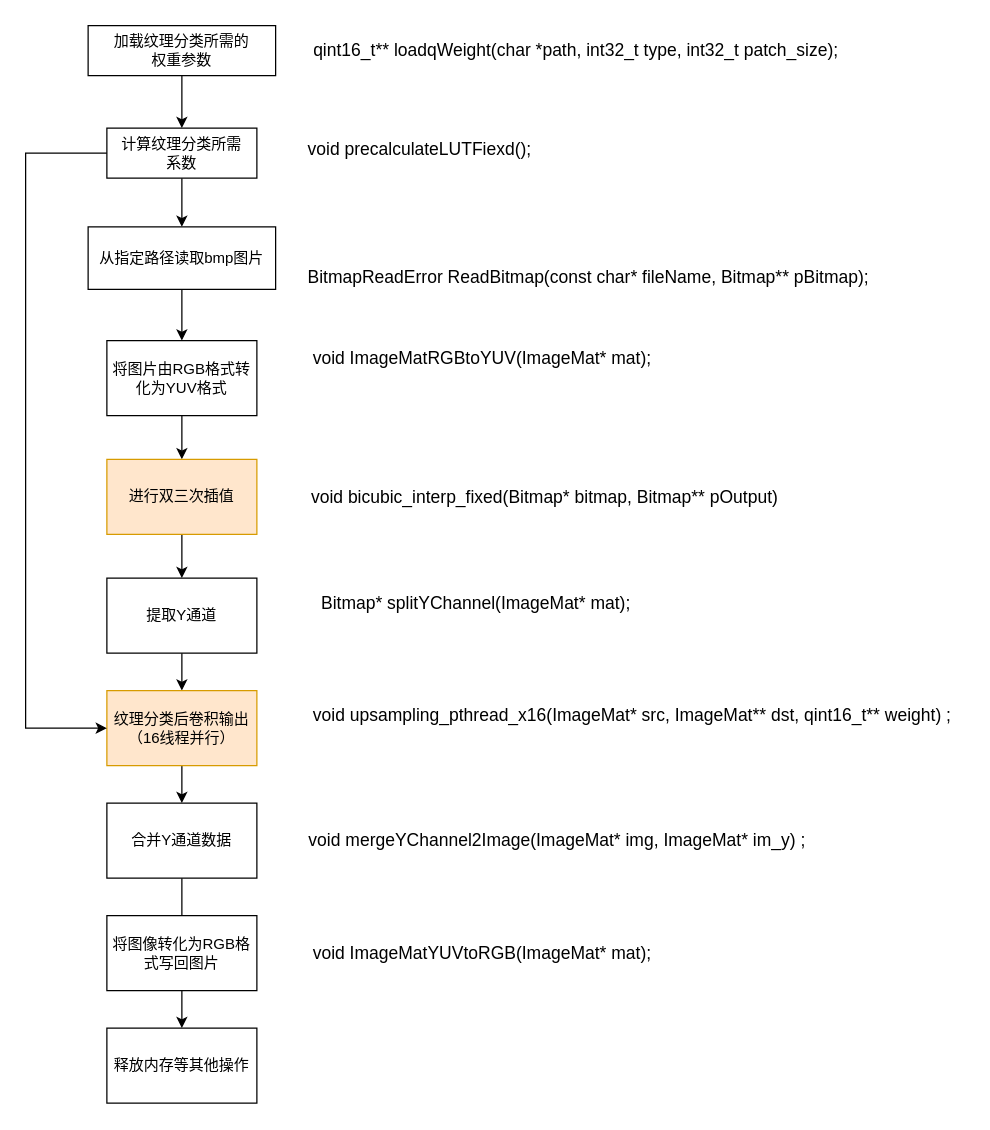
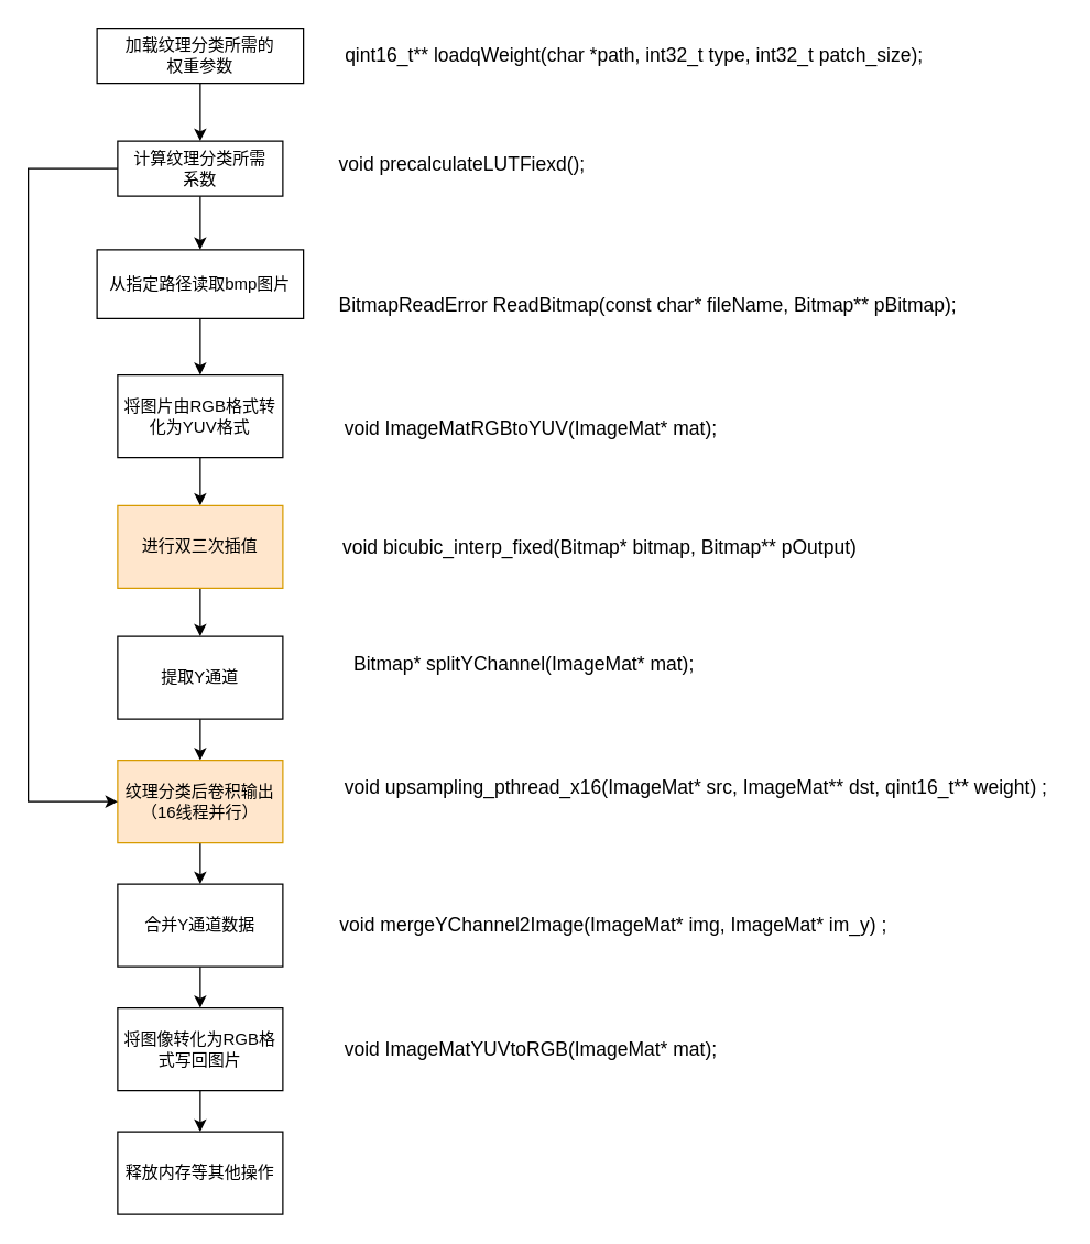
  <mxCell id="0" />
  <mxCell id="1" parent="0" />
  <mxCell id="2" style="edgeStyle=orthogonalEdgeStyle;rounded=0;orthogonalLoop=1;jettySize=auto;html=1;entryX=0.5;entryY=0;entryDx=0;entryDy=0;" parent="1" source="3" target="5" edge="1"><mxGeometry relative="1" as="geometry"><mxPoint x="145" y="110" as="targetPoint" /></mxGeometry></mxCell>
  <mxCell id="3" value="加载纹理分类所需的&lt;br&gt;权重参数" style="rounded=0;whiteSpace=wrap;html=1;" parent="1" vertex="1"><mxGeometry x="70" y="20" width="150" height="40" as="geometry" /></mxCell>
  <mxCell id="4" style="edgeStyle=orthogonalEdgeStyle;rounded=0;orthogonalLoop=1;jettySize=auto;html=1;entryX=0.5;entryY=0;entryDx=0;entryDy=0;" edge="1" parent="1" source="5" target="7"><mxGeometry relative="1" as="geometry" /></mxCell>
  <mxCell id="5" value="计算纹理分类所需&lt;br&gt;系数" style="whiteSpace=wrap;html=1;" parent="1" vertex="1"><mxGeometry x="85" y="102" width="120" height="40" as="geometry" /></mxCell>
  <mxCell id="6" style="edgeStyle=orthogonalEdgeStyle;rounded=0;orthogonalLoop=1;jettySize=auto;html=1;entryX=0.5;entryY=0;entryDx=0;entryDy=0;" edge="1" parent="1" source="7" target="9"><mxGeometry relative="1" as="geometry"><mxPoint x="145" y="340" as="targetPoint" /></mxGeometry></mxCell>
  <mxCell id="7" value="从指定路径读取bmp图片" style="whiteSpace=wrap;html=1;" parent="1" vertex="1"><mxGeometry x="70" y="181" width="150" height="50" as="geometry" /></mxCell>
  <mxCell id="8" style="edgeStyle=orthogonalEdgeStyle;rounded=0;orthogonalLoop=1;jettySize=auto;html=1;entryX=0.5;entryY=0;entryDx=0;entryDy=0;" edge="1" parent="1" source="9" target="11"><mxGeometry relative="1" as="geometry"><mxPoint x="145" y="460" as="targetPoint" /></mxGeometry></mxCell>
  <mxCell id="9" value="将图片由RGB格式转化为YUV格式" style="whiteSpace=wrap;html=1;" vertex="1" parent="1"><mxGeometry x="85" y="272" width="120" height="60" as="geometry" /></mxCell>
  <mxCell id="10" style="edgeStyle=orthogonalEdgeStyle;rounded=0;orthogonalLoop=1;jettySize=auto;html=1;entryX=0.5;entryY=0;entryDx=0;entryDy=0;" edge="1" parent="1" source="11" target="13"><mxGeometry relative="1" as="geometry"><mxPoint x="145" y="570" as="targetPoint" /></mxGeometry></mxCell>
  <mxCell id="11" value="进行双三次插值" style="whiteSpace=wrap;html=1;fillColor=#ffe6cc;strokeColor=#d79b00;" vertex="1" parent="1"><mxGeometry x="85" y="367" width="120" height="60" as="geometry" /></mxCell>
  <mxCell id="12" style="edgeStyle=orthogonalEdgeStyle;rounded=0;orthogonalLoop=1;jettySize=auto;html=1;entryX=0.5;entryY=0;entryDx=0;entryDy=0;" edge="1" parent="1" source="13" target="15"><mxGeometry relative="1" as="geometry" /></mxCell>
  <mxCell id="13" value="提取Y通道" style="whiteSpace=wrap;html=1;" vertex="1" parent="1"><mxGeometry x="85" y="462" width="120" height="60" as="geometry" /></mxCell>
  <mxCell id="14" style="edgeStyle=orthogonalEdgeStyle;rounded=0;orthogonalLoop=1;jettySize=auto;html=1;entryX=0.5;entryY=0;entryDx=0;entryDy=0;" edge="1" parent="1" source="15" target="17"><mxGeometry relative="1" as="geometry" /></mxCell>
  <mxCell id="15" value="纹理分类后卷积输出（16线程并行）" style="whiteSpace=wrap;html=1;fillColor=#ffe6cc;strokeColor=#d79b00;" vertex="1" parent="1"><mxGeometry x="85" y="552" width="120" height="60" as="geometry" /></mxCell>
- <mxCell id="16" style="edgeStyle=orthogonalEdgeStyle;rounded=0;orthogonalLoop=1;jettySize=auto;html=1;entryX=0.5;entryY=0;entryDx=0;entryDy=0;endArrow=none;" edge="1" parent="1" source="17" target="19"><mxGeometry relative="1" as="geometry" /></mxCell>
+ <mxCell id="16" style="edgeStyle=orthogonalEdgeStyle;rounded=0;orthogonalLoop=1;jettySize=auto;html=1;entryX=0.5;entryY=0;entryDx=0;entryDy=0;" edge="1" parent="1" source="17" target="19"><mxGeometry relative="1" as="geometry" /></mxCell>
  <mxCell id="17" value="合并Y通道数据" style="whiteSpace=wrap;html=1;" vertex="1" parent="1"><mxGeometry x="85" y="642" width="120" height="60" as="geometry" /></mxCell>
  <mxCell id="18" style="edgeStyle=orthogonalEdgeStyle;rounded=0;orthogonalLoop=1;jettySize=auto;html=1;entryX=0.5;entryY=0;entryDx=0;entryDy=0;" edge="1" parent="1" source="19" target="20"><mxGeometry relative="1" as="geometry" /></mxCell>
  <mxCell id="19" value="将图像转化为RGB格式写回图片" style="whiteSpace=wrap;html=1;" vertex="1" parent="1"><mxGeometry x="85" y="732" width="120" height="60" as="geometry" /></mxCell>
  <mxCell id="20" value="释放内存等其他操作" style="whiteSpace=wrap;html=1;" vertex="1" parent="1"><mxGeometry x="85" y="822" width="120" height="60" as="geometry" /></mxCell>
  <mxCell id="21" value="" style="endArrow=classic;html=1;rounded=0;exitX=0;exitY=0.5;exitDx=0;exitDy=0;entryX=0;entryY=0.5;entryDx=0;entryDy=0;" edge="1" parent="1" source="5" target="15"><mxGeometry width="50" height="50" relative="1" as="geometry"><mxPoint x="-10" y="122" as="sourcePoint" /><mxPoint x="-20" y="422" as="targetPoint" /><Array as="points"><mxPoint x="20" y="122" /><mxPoint x="20" y="582" /></Array></mxGeometry></mxCell>
  <mxCell id="22" value="&lt;font style=&quot;font-size: 14px;&quot;&gt;qint16_t** loadqWeight(char *path, int32_t type, int32_t patch_size);&lt;/font&gt;" style="text;html=1;align=center;verticalAlign=middle;resizable=0;points=[];autosize=1;strokeColor=none;fillColor=none;" vertex="1" parent="1"><mxGeometry x="240" y="30" width="440" height="20" as="geometry" /></mxCell>
  <mxCell id="23" value="&lt;div style=&quot;font-size: 14px;&quot;&gt;&lt;font style=&quot;font-size: 14px;&quot;&gt;void precalculateLUTFiexd();&lt;/font&gt;&lt;/div&gt;&lt;div style=&quot;font-size: 14px;&quot;&gt;&lt;br&gt;&lt;/div&gt;" style="text;html=1;align=center;verticalAlign=middle;resizable=0;points=[];autosize=1;strokeColor=none;fillColor=none;" vertex="1" parent="1"><mxGeometry x="240" y="112" width="190" height="30" as="geometry" /></mxCell>
  <mxCell id="24" value="&lt;div style=&quot;font-size: 14px;&quot;&gt;BitmapReadError ReadBitmap(const char* fileName, Bitmap** pBitmap)&lt;span style=&quot;background-color: initial;&quot;&gt;;&lt;/span&gt;&lt;/div&gt;" style="text;html=1;align=center;verticalAlign=middle;resizable=0;points=[];autosize=1;strokeColor=none;fillColor=none;" vertex="1" parent="1"><mxGeometry x="240" y="211" width="460" height="20" as="geometry" /></mxCell>
- <mxCell id="25" value="&lt;div&gt;&lt;div&gt;&lt;font style=&quot;font-size: 14px;&quot;&gt;void ImageMatRGBtoYUV(ImageMat* mat);&lt;/font&gt;&lt;/div&gt;&lt;/div&gt;" style="text;html=1;align=center;verticalAlign=middle;resizable=0;points=[];autosize=1;strokeColor=none;fillColor=none;" vertex="1" parent="1"><mxGeometry x="240" y="276" width="290" height="20" as="geometry" /></mxCell>
+ <mxCell id="25" value="&lt;div&gt;&lt;div&gt;&lt;font style=&quot;font-size: 14px;&quot;&gt;void ImageMatRGBtoYUV(ImageMat* mat);&lt;/font&gt;&lt;/div&gt;&lt;/div&gt;" style="text;html=1;align=center;verticalAlign=middle;resizable=0;points=[];autosize=1;strokeColor=none;fillColor=none;" vertex="1" parent="1"><mxGeometry x="240" y="301" width="290" height="20" as="geometry" /></mxCell>
  <mxCell id="26" value="&lt;div style=&quot;font-size: 14px;&quot;&gt;&lt;font style=&quot;font-size: 14px;&quot;&gt;void bicubic_interp_fixed(Bitmap* bitmap, Bitmap** pOutput)&lt;/font&gt;&lt;/div&gt;" style="text;html=1;align=center;verticalAlign=middle;resizable=0;points=[];autosize=1;strokeColor=none;fillColor=none;" vertex="1" parent="1"><mxGeometry x="240" y="387" width="390" height="20" as="geometry" /></mxCell>
  <mxCell id="27" value="&lt;div&gt;&lt;font style=&quot;font-size: 14px;&quot;&gt;Bitmap* splitYChannel(ImageMat* mat);&lt;/font&gt;&lt;/div&gt;" style="text;html=1;align=center;verticalAlign=middle;resizable=0;points=[];autosize=1;strokeColor=none;fillColor=none;" vertex="1" parent="1"><mxGeometry x="240" y="472" width="280" height="20" as="geometry" /></mxCell>
  <mxCell id="28" value="&lt;div&gt;&lt;font style=&quot;font-size: 14px;&quot;&gt;void upsampling_pthread_x16(ImageMat* src, ImageMat** dst, qint16_t** weight) ;&lt;/font&gt;&lt;/div&gt;" style="text;html=1;align=center;verticalAlign=middle;resizable=0;points=[];autosize=1;strokeColor=none;fillColor=none;" vertex="1" parent="1"><mxGeometry x="240" y="562" width="530" height="20" as="geometry" /></mxCell>
  <mxCell id="29" value="&lt;div&gt;&lt;font style=&quot;font-size: 14px;&quot;&gt;void mergeYChannel2Image(ImageMat* img, ImageMat* im_y) ;&lt;/font&gt;&lt;/div&gt;" style="text;html=1;align=center;verticalAlign=middle;resizable=0;points=[];autosize=1;strokeColor=none;fillColor=none;" vertex="1" parent="1"><mxGeometry x="240" y="662" width="410" height="20" as="geometry" /></mxCell>
  <mxCell id="30" value="&lt;div&gt;&lt;font style=&quot;font-size: 14px;&quot;&gt;void ImageMatYUVtoRGB(ImageMat* mat);&lt;/font&gt;&lt;/div&gt;" style="text;html=1;align=center;verticalAlign=middle;resizable=0;points=[];autosize=1;strokeColor=none;fillColor=none;" vertex="1" parent="1"><mxGeometry x="240" y="752" width="290" height="20" as="geometry" /></mxCell>
